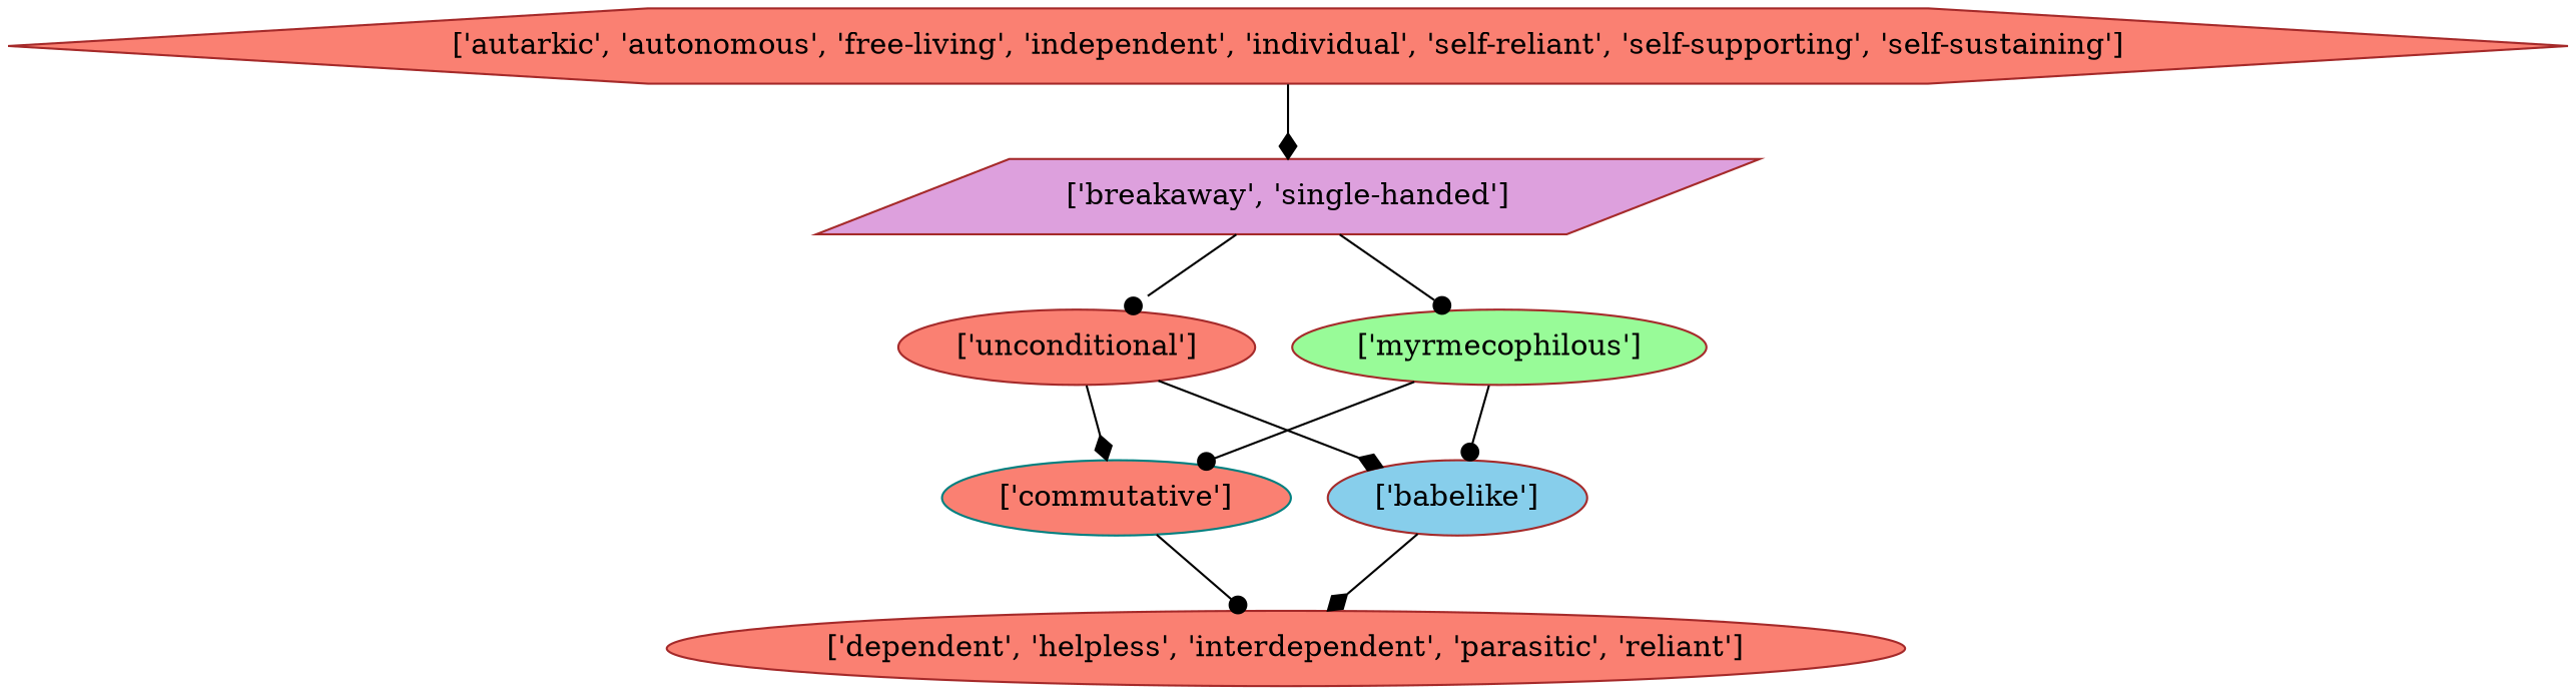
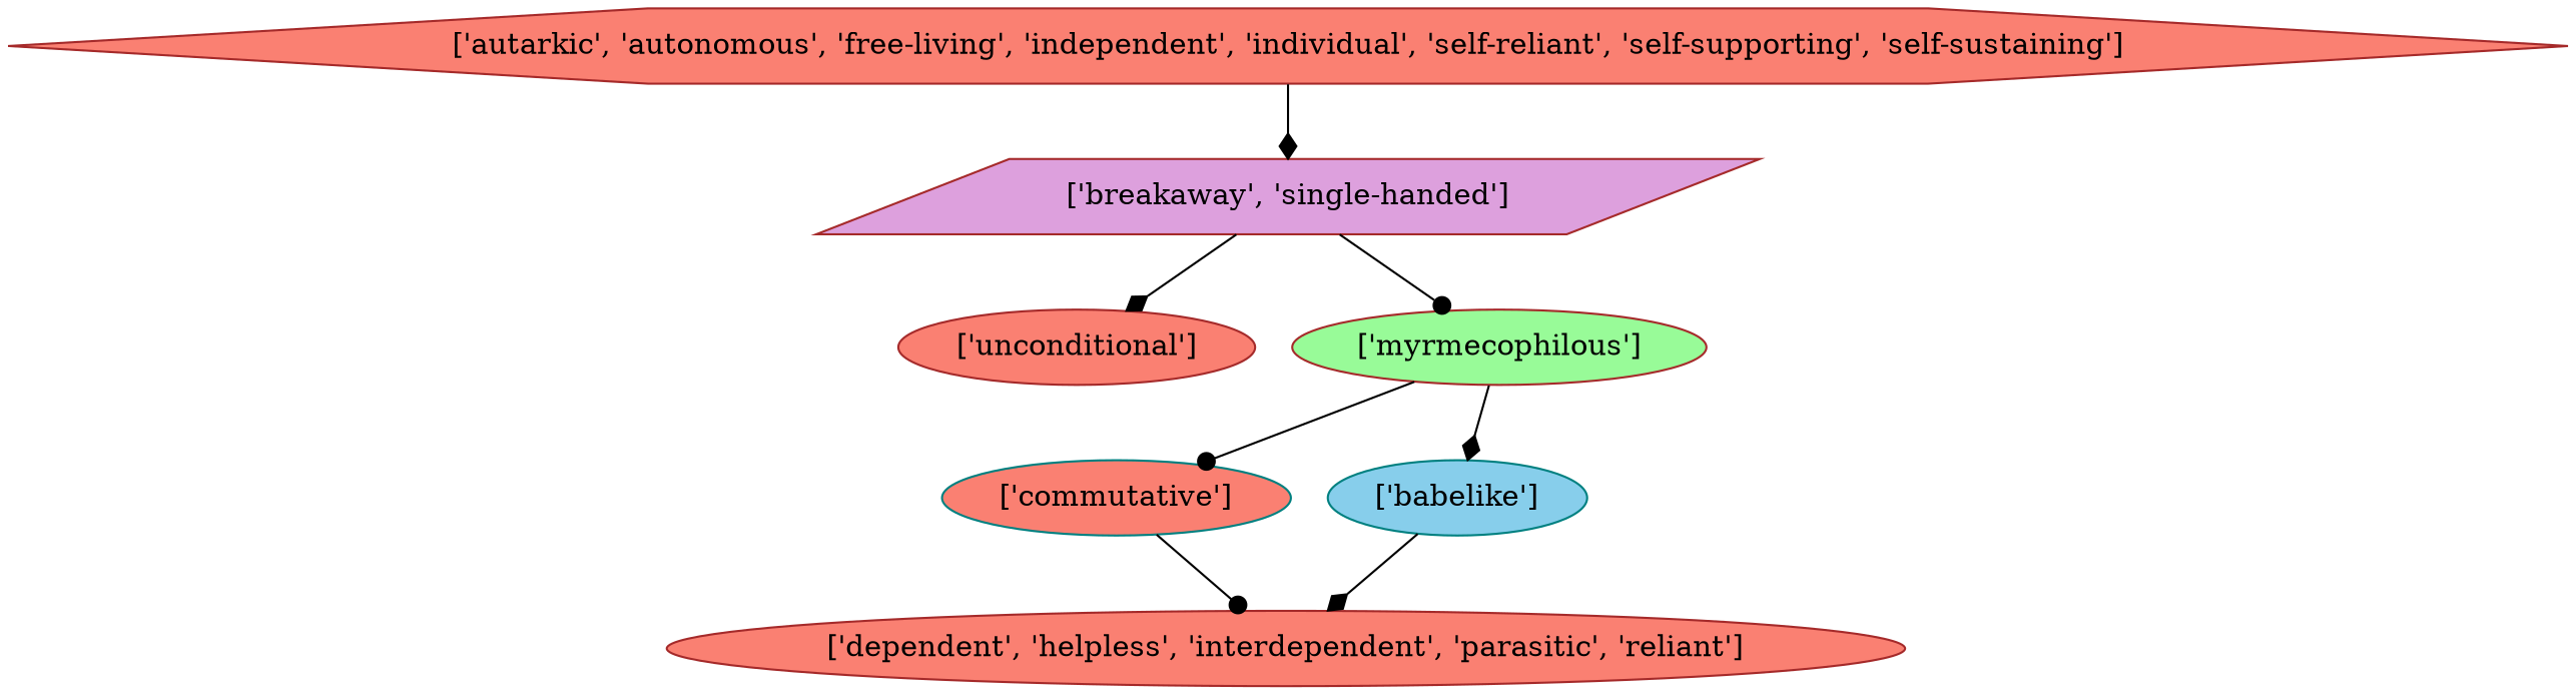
  strict digraph {
    node [color=brown fillcolor=salmon shape=ellipse style=filled]
    edge [arrowhead=diamond]
    "['commutative']" [color=teal]
    "['dependent', 'helpless', 'interdependent', 'parasitic', 'reliant']"
    "['unconditional']"
-   "['babelike']" [fillcolor=skyblue]
+   "['babelike']" [color=teal fillcolor=skyblue]
    "['breakaway', 'single-handed']" [fillcolor=plum shape=parallelogram]
    "['myrmecophilous']" [fillcolor=palegreen]
    "['autarkic', 'autonomous', 'free-living', 'independent', 'individual', 'self-reliant', 'self-supporting', 'self-sustaining']" [shape=hexagon]
    "['commutative']" -> "['dependent', 'helpless', 'interdependent', 'parasitic', 'reliant']" [arrowhead=dot]
-   "['unconditional']" -> "['commutative']"
-   "['unconditional']" -> "['babelike']"
    "['babelike']" -> "['dependent', 'helpless', 'interdependent', 'parasitic', 'reliant']"
-   "['breakaway', 'single-handed']" -> "['unconditional']" [arrowhead=dot]
+   "['breakaway', 'single-handed']" -> "['unconditional']"
    "['breakaway', 'single-handed']" -> "['myrmecophilous']" [arrowhead=dot]
    "['myrmecophilous']" -> "['commutative']" [arrowhead=dot]
-   "['myrmecophilous']" -> "['babelike']" [arrowhead=dot]
+   "['myrmecophilous']" -> "['babelike']"
    "['autarkic', 'autonomous', 'free-living', 'independent', 'individual', 'self-reliant', 'self-supporting', 'self-sustaining']" -> "['breakaway', 'single-handed']"
  }
